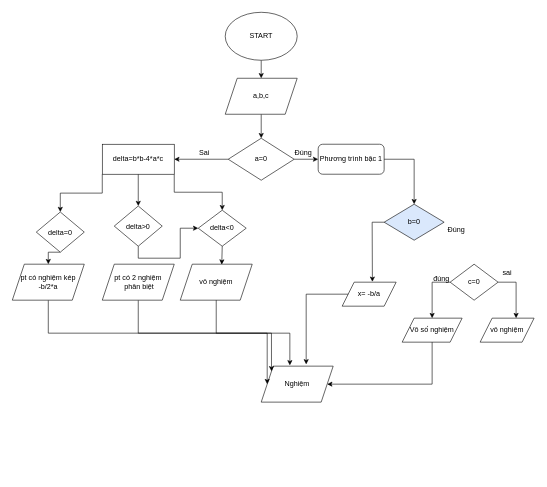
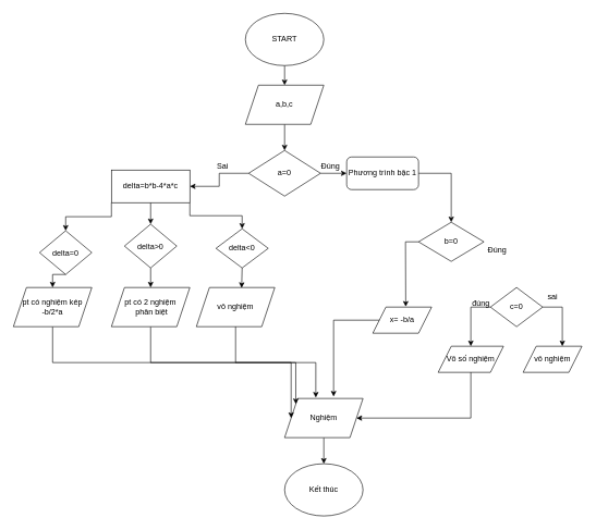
  <mxCell id="0" />
  <mxCell id="1" parent="0" />
  <mxCell id="2" style="edgeStyle=orthogonalEdgeStyle;rounded=0;orthogonalLoop=1;jettySize=auto;html=1;exitX=0.5;exitY=1;exitDx=0;exitDy=0;entryX=0.5;entryY=0;entryDx=0;entryDy=0;" edge="1" parent="1" source="3" target="5"><mxGeometry relative="1" as="geometry" /></mxCell>
  <mxCell id="3" value="START" style="ellipse;whiteSpace=wrap;html=1;" vertex="1" parent="1"><mxGeometry x="375" y="20" width="120" height="80" as="geometry" /></mxCell>
  <mxCell id="4" style="edgeStyle=orthogonalEdgeStyle;rounded=0;orthogonalLoop=1;jettySize=auto;html=1;exitX=0.5;exitY=1;exitDx=0;exitDy=0;entryX=0.5;entryY=0;entryDx=0;entryDy=0;" edge="1" parent="1" source="5" target="8"><mxGeometry relative="1" as="geometry" /></mxCell>
  <mxCell id="5" value="a,b,c" style="shape=parallelogram;perimeter=parallelogramPerimeter;whiteSpace=wrap;html=1;fixedSize=1;" vertex="1" parent="1"><mxGeometry x="375" y="130" width="120" height="60" as="geometry" /></mxCell>
  <mxCell id="6" value="" style="edgeStyle=orthogonalEdgeStyle;rounded=0;orthogonalLoop=1;jettySize=auto;html=1;" edge="1" parent="1" source="8" target="9"><mxGeometry relative="1" as="geometry" /></mxCell>
  <mxCell id="7" style="edgeStyle=orthogonalEdgeStyle;rounded=0;orthogonalLoop=1;jettySize=auto;html=1;exitX=0;exitY=0.5;exitDx=0;exitDy=0;entryX=1;entryY=0.5;entryDx=0;entryDy=0;" edge="1" parent="1" source="8" target="31"><mxGeometry relative="1" as="geometry" /></mxCell>
  <mxCell id="8" value="a=0" style="rhombus;whiteSpace=wrap;html=1;" vertex="1" parent="1"><mxGeometry x="380" y="230" width="110" height="70" as="geometry" /></mxCell>
  <mxCell id="9" value="Phương trình bậc 1" style="whiteSpace=wrap;html=1;rounded=1;" vertex="1" parent="1"><mxGeometry x="530" y="240" width="110" height="50" as="geometry" /></mxCell>
- <mxCell id="10" value="b=0" style="rhombus;whiteSpace=wrap;html=1;fillColor=#dae8fc;" vertex="1" parent="1"><mxGeometry x="640" y="340" width="100" height="60" as="geometry" /></mxCell>
+ <mxCell id="10" value="b=0" style="rhombus;whiteSpace=wrap;html=1;" vertex="1" parent="1"><mxGeometry x="640" y="340" width="100" height="60" as="geometry" /></mxCell>
  <mxCell id="11" value="" style="endArrow=classic;html=1;rounded=0;exitX=1;exitY=0.5;exitDx=0;exitDy=0;entryX=0.5;entryY=0;entryDx=0;entryDy=0;" edge="1" parent="1" source="9" target="10"><mxGeometry width="50" height="50" relative="1" as="geometry"><mxPoint x="650" y="260" as="sourcePoint" /><mxPoint x="700" y="210" as="targetPoint" /><Array as="points"><mxPoint x="690" y="265" /></Array></mxGeometry></mxCell>
  <mxCell id="12" value="Vô số nghiệm" style="shape=parallelogram;perimeter=parallelogramPerimeter;whiteSpace=wrap;html=1;fixedSize=1;" vertex="1" parent="1"><mxGeometry x="670" y="530" width="100" height="40" as="geometry" /></mxCell>
  <mxCell id="13" value="" style="endArrow=classic;html=1;rounded=0;exitX=0;exitY=0.5;exitDx=0;exitDy=0;entryX=0.5;entryY=0;entryDx=0;entryDy=0;" edge="1" parent="1" source="19" target="12"><mxGeometry width="50" height="50" relative="1" as="geometry"><mxPoint x="700" y="470.92" as="sourcePoint" /><mxPoint x="628.4" y="530" as="targetPoint" /><Array as="points"><mxPoint x="720" y="470" /></Array></mxGeometry></mxCell>
  <mxCell id="14" value="vô nghiệm" style="shape=parallelogram;perimeter=parallelogramPerimeter;whiteSpace=wrap;html=1;fixedSize=1;" vertex="1" parent="1"><mxGeometry x="800" y="530" width="90" height="40" as="geometry" /></mxCell>
  <mxCell id="15" value="" style="endArrow=classic;html=1;rounded=0;entryX=0.5;entryY=0;entryDx=0;entryDy=0;exitX=1;exitY=0.5;exitDx=0;exitDy=0;" edge="1" parent="1" source="19"><mxGeometry width="50" height="50" relative="1" as="geometry"><mxPoint x="840" y="470" as="sourcePoint" /><mxPoint x="860" y="530" as="targetPoint" /><Array as="points"><mxPoint x="860" y="470" /></Array></mxGeometry></mxCell>
  <mxCell id="16" value="sai" style="text;html=1;align=center;verticalAlign=middle;resizable=0;points=[];autosize=1;strokeColor=none;fillColor=none;" vertex="1" parent="1"><mxGeometry x="825" y="440" width="40" height="30" as="geometry" /></mxCell>
  <mxCell id="17" value="đúng" style="text;html=1;align=center;verticalAlign=middle;resizable=0;points=[];autosize=1;strokeColor=none;fillColor=none;" vertex="1" parent="1"><mxGeometry x="710" y="450" width="50" height="30" as="geometry" /></mxCell>
  <mxCell id="18" value="" style="endArrow=classic;html=1;rounded=0;entryX=0.5;entryY=0;entryDx=0;entryDy=0;exitX=1;exitY=0.5;exitDx=0;exitDy=0;" edge="1" parent="1" target="19"><mxGeometry width="50" height="50" relative="1" as="geometry"><mxPoint x="780" y="470" as="sourcePoint" /><mxPoint x="840" y="530" as="targetPoint" /><Array as="points" /></mxGeometry></mxCell>
  <mxCell id="19" value="c=0" style="rhombus;whiteSpace=wrap;html=1;" vertex="1" parent="1"><mxGeometry x="750" y="440" width="80" height="60" as="geometry" /></mxCell>
  <mxCell id="20" value="Đúng" style="text;html=1;align=center;verticalAlign=middle;resizable=0;points=[];autosize=1;strokeColor=none;fillColor=none;" vertex="1" parent="1"><mxGeometry x="735" y="368" width="50" height="30" as="geometry" /></mxCell>
  <mxCell id="21" value="x= -b/a" style="shape=parallelogram;perimeter=parallelogramPerimeter;whiteSpace=wrap;html=1;fixedSize=1;" vertex="1" parent="1"><mxGeometry x="570" y="470" width="90" height="40" as="geometry" /></mxCell>
  <mxCell id="22" value="" style="endArrow=classic;html=1;rounded=0;entryX=0.56;entryY=-0.017;entryDx=0;entryDy=0;entryPerimeter=0;exitX=0;exitY=0.5;exitDx=0;exitDy=0;" edge="1" parent="1" source="10" target="21"><mxGeometry width="50" height="50" relative="1" as="geometry"><mxPoint x="410" y="560" as="sourcePoint" /><mxPoint x="460" y="510" as="targetPoint" /><Array as="points"><mxPoint x="620" y="370" /></Array></mxGeometry></mxCell>
+ <mxCell id="23" style="edgeStyle=orthogonalEdgeStyle;rounded=0;orthogonalLoop=1;jettySize=auto;html=1;exitX=0.5;exitY=1;exitDx=0;exitDy=0;entryX=0.5;entryY=0;entryDx=0;entryDy=0;" edge="1" parent="1" source="24" target="45"><mxGeometry relative="1" as="geometry" /></mxCell>
  <mxCell id="24" value="Nghiệm" style="shape=parallelogram;perimeter=parallelogramPerimeter;whiteSpace=wrap;html=1;fixedSize=1;" vertex="1" parent="1"><mxGeometry x="435" y="610" width="120" height="60" as="geometry" /></mxCell>
  <mxCell id="25" value="" style="endArrow=classic;html=1;rounded=0;entryX=0.625;entryY=-0.05;entryDx=0;entryDy=0;entryPerimeter=0;exitX=0;exitY=0.5;exitDx=0;exitDy=0;" edge="1" parent="1" source="21" target="24"><mxGeometry width="50" height="50" relative="1" as="geometry"><mxPoint x="520" y="570" as="sourcePoint" /><mxPoint x="570" y="520" as="targetPoint" /><Array as="points"><mxPoint x="510" y="490" /></Array></mxGeometry></mxCell>
  <mxCell id="26" value="" style="endArrow=classic;html=1;rounded=0;entryX=1;entryY=0.5;entryDx=0;entryDy=0;exitX=0.5;exitY=1;exitDx=0;exitDy=0;" edge="1" parent="1" source="12" target="24"><mxGeometry width="50" height="50" relative="1" as="geometry"><mxPoint x="660" y="670" as="sourcePoint" /><mxPoint x="710" y="620" as="targetPoint" /><Array as="points"><mxPoint x="720" y="640" /></Array></mxGeometry></mxCell>
  <mxCell id="27" value="Đúng" style="text;html=1;align=center;verticalAlign=middle;resizable=0;points=[];autosize=1;strokeColor=none;fillColor=none;" vertex="1" parent="1"><mxGeometry x="480" y="240" width="50" height="30" as="geometry" /></mxCell>
  <mxCell id="28" style="edgeStyle=orthogonalEdgeStyle;rounded=0;orthogonalLoop=1;jettySize=auto;html=1;exitX=0.5;exitY=1;exitDx=0;exitDy=0;entryX=0.5;entryY=0;entryDx=0;entryDy=0;" edge="1" parent="1" source="31" target="36"><mxGeometry relative="1" as="geometry" /></mxCell>
  <mxCell id="29" style="edgeStyle=orthogonalEdgeStyle;rounded=0;orthogonalLoop=1;jettySize=auto;html=1;exitX=1;exitY=1;exitDx=0;exitDy=0;entryX=0.5;entryY=0;entryDx=0;entryDy=0;" edge="1" parent="1" source="31" target="37"><mxGeometry relative="1" as="geometry" /></mxCell>
  <mxCell id="30" style="edgeStyle=orthogonalEdgeStyle;rounded=0;orthogonalLoop=1;jettySize=auto;html=1;exitX=0;exitY=1;exitDx=0;exitDy=0;" edge="1" parent="1" source="31" target="34"><mxGeometry relative="1" as="geometry" /></mxCell>
- <mxCell id="31" value="delta=b*b-4*a*c" style="rounded=0;whiteSpace=wrap;html=1;" vertex="1" parent="1"><mxGeometry x="170" y="240" width="120" height="50" as="geometry" /></mxCell>
+ <mxCell id="31" value="delta=b*b-4*a*c" style="rounded=0;whiteSpace=wrap;html=1;" vertex="1" parent="1"><mxGeometry x="170" y="260" width="120" height="50" as="geometry" /></mxCell>
  <mxCell id="32" value="Sai" style="text;html=1;align=center;verticalAlign=middle;resizable=0;points=[];autosize=1;strokeColor=none;fillColor=none;" vertex="1" parent="1"><mxGeometry x="320" y="240" width="40" height="30" as="geometry" /></mxCell>
  <mxCell id="33" style="edgeStyle=orthogonalEdgeStyle;rounded=0;orthogonalLoop=1;jettySize=auto;html=1;exitX=0.5;exitY=1;exitDx=0;exitDy=0;entryX=0.5;entryY=0;entryDx=0;entryDy=0;" edge="1" parent="1" source="34" target="39"><mxGeometry relative="1" as="geometry" /></mxCell>
  <mxCell id="34" value="delta=0" style="rhombus;whiteSpace=wrap;html=1;" vertex="1" parent="1"><mxGeometry x="60" y="353" width="80" height="67" as="geometry" /></mxCell>
- <mxCell id="35" style="edgeStyle=orthogonalEdgeStyle;rounded=0;orthogonalLoop=1;jettySize=auto;html=1;exitX=0.5;exitY=1;exitDx=0;exitDy=0;" edge="1" parent="1" source="36" target="37"><mxGeometry relative="1" as="geometry" /></mxCell>
+ <mxCell id="35" style="edgeStyle=orthogonalEdgeStyle;rounded=0;orthogonalLoop=1;jettySize=auto;html=1;exitX=0.5;exitY=1;exitDx=0;exitDy=0;entryX=0.5;entryY=0;entryDx=0;entryDy=0;" edge="1" parent="1" source="36" target="41"><mxGeometry relative="1" as="geometry" /></mxCell>
  <mxCell id="36" value="delta&amp;gt;0" style="rhombus;whiteSpace=wrap;html=1;" vertex="1" parent="1"><mxGeometry x="190" y="343" width="80" height="67" as="geometry" /></mxCell>
  <mxCell id="37" value="delta&amp;lt;0" style="rhombus;whiteSpace=wrap;html=1;" vertex="1" parent="1"><mxGeometry x="330" y="350" width="80" height="60" as="geometry" /></mxCell>
  <mxCell id="38" style="edgeStyle=orthogonalEdgeStyle;rounded=0;orthogonalLoop=1;jettySize=auto;html=1;exitX=0.5;exitY=1;exitDx=0;exitDy=0;entryX=0;entryY=0;entryDx=0;entryDy=0;" edge="1" parent="1" source="39" target="24"><mxGeometry relative="1" as="geometry" /></mxCell>
  <mxCell id="39" value="pt có nghiệm kép&lt;br&gt;-b/2*a" style="shape=parallelogram;perimeter=parallelogramPerimeter;whiteSpace=wrap;html=1;fixedSize=1;" vertex="1" parent="1"><mxGeometry x="20" y="440" width="120" height="60" as="geometry" /></mxCell>
  <mxCell id="40" style="edgeStyle=orthogonalEdgeStyle;rounded=0;orthogonalLoop=1;jettySize=auto;html=1;exitX=0.5;exitY=1;exitDx=0;exitDy=0;entryX=0;entryY=0.5;entryDx=0;entryDy=0;" edge="1" parent="1" source="41" target="24"><mxGeometry relative="1" as="geometry" /></mxCell>
  <mxCell id="41" value="pt có 2 nghiệm&lt;br&gt;&amp;nbsp;phân biệt&lt;br&gt;" style="shape=parallelogram;perimeter=parallelogramPerimeter;whiteSpace=wrap;html=1;fixedSize=1;" vertex="1" parent="1"><mxGeometry x="170" y="440" width="120" height="60" as="geometry" /></mxCell>
  <mxCell id="42" value="vô nghiệm" style="shape=parallelogram;perimeter=parallelogramPerimeter;whiteSpace=wrap;html=1;fixedSize=1;" vertex="1" parent="1"><mxGeometry x="300" y="440" width="120" height="60" as="geometry" /></mxCell>
  <mxCell id="43" style="edgeStyle=orthogonalEdgeStyle;rounded=0;orthogonalLoop=1;jettySize=auto;html=1;exitX=0.5;exitY=1;exitDx=0;exitDy=0;entryX=0.577;entryY=0.01;entryDx=0;entryDy=0;entryPerimeter=0;" edge="1" parent="1" source="37" target="42"><mxGeometry relative="1" as="geometry" /></mxCell>
  <mxCell id="44" style="edgeStyle=orthogonalEdgeStyle;rounded=0;orthogonalLoop=1;jettySize=auto;html=1;exitX=0.5;exitY=1;exitDx=0;exitDy=0;entryX=0.398;entryY=-0.023;entryDx=0;entryDy=0;entryPerimeter=0;" edge="1" parent="1" source="42" target="24"><mxGeometry relative="1" as="geometry" /></mxCell>
+ <mxCell id="45" value="Kết thúc" style="ellipse;whiteSpace=wrap;html=1;" vertex="1" parent="1"><mxGeometry x="435" y="710" width="120" height="80" as="geometry" /></mxCell>
